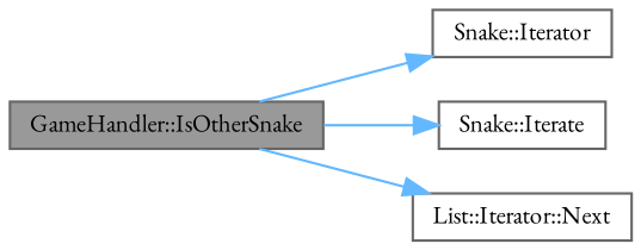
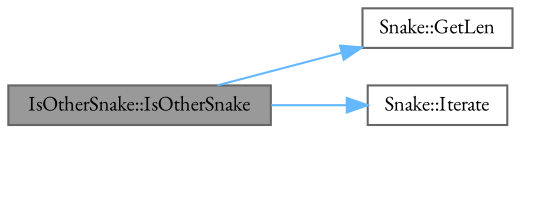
  digraph {
    fontname="EB Garamond"
    rankdir=LR
    node [color=grey40 fillcolor=white fontname="EB Garamond" fontsize=10 shape=box style=filled]
    edge [color=steelblue1 fontname="EB Garamond" fontsize=10 labelfontname=Helvetica labelfontsize=10 style=solid]
-   n1 [color=gray40 fillcolor=grey60 fontcolor=black height=0.2 label="GameHandler::IsOtherSnake" width=0.4]
-   n2 [height=0.2 label="Snake::Iterator" width=0.4]
+   n1 [color=gray40 fillcolor=grey60 fontcolor=black height=0.2 label="IsOtherSnake::IsOtherSnake" width=0.4]
+   n2 [height=0.2 label="Snake::GetLen" width=0.4]
    n3 [height=0.2 label="Snake::Iterate" width=0.4]
-   n4 [height=0.2 label="List::Iterator::Next" width=0.4]
    n1 -> n2
    n1 -> n3
-   n1 -> n4
  }
